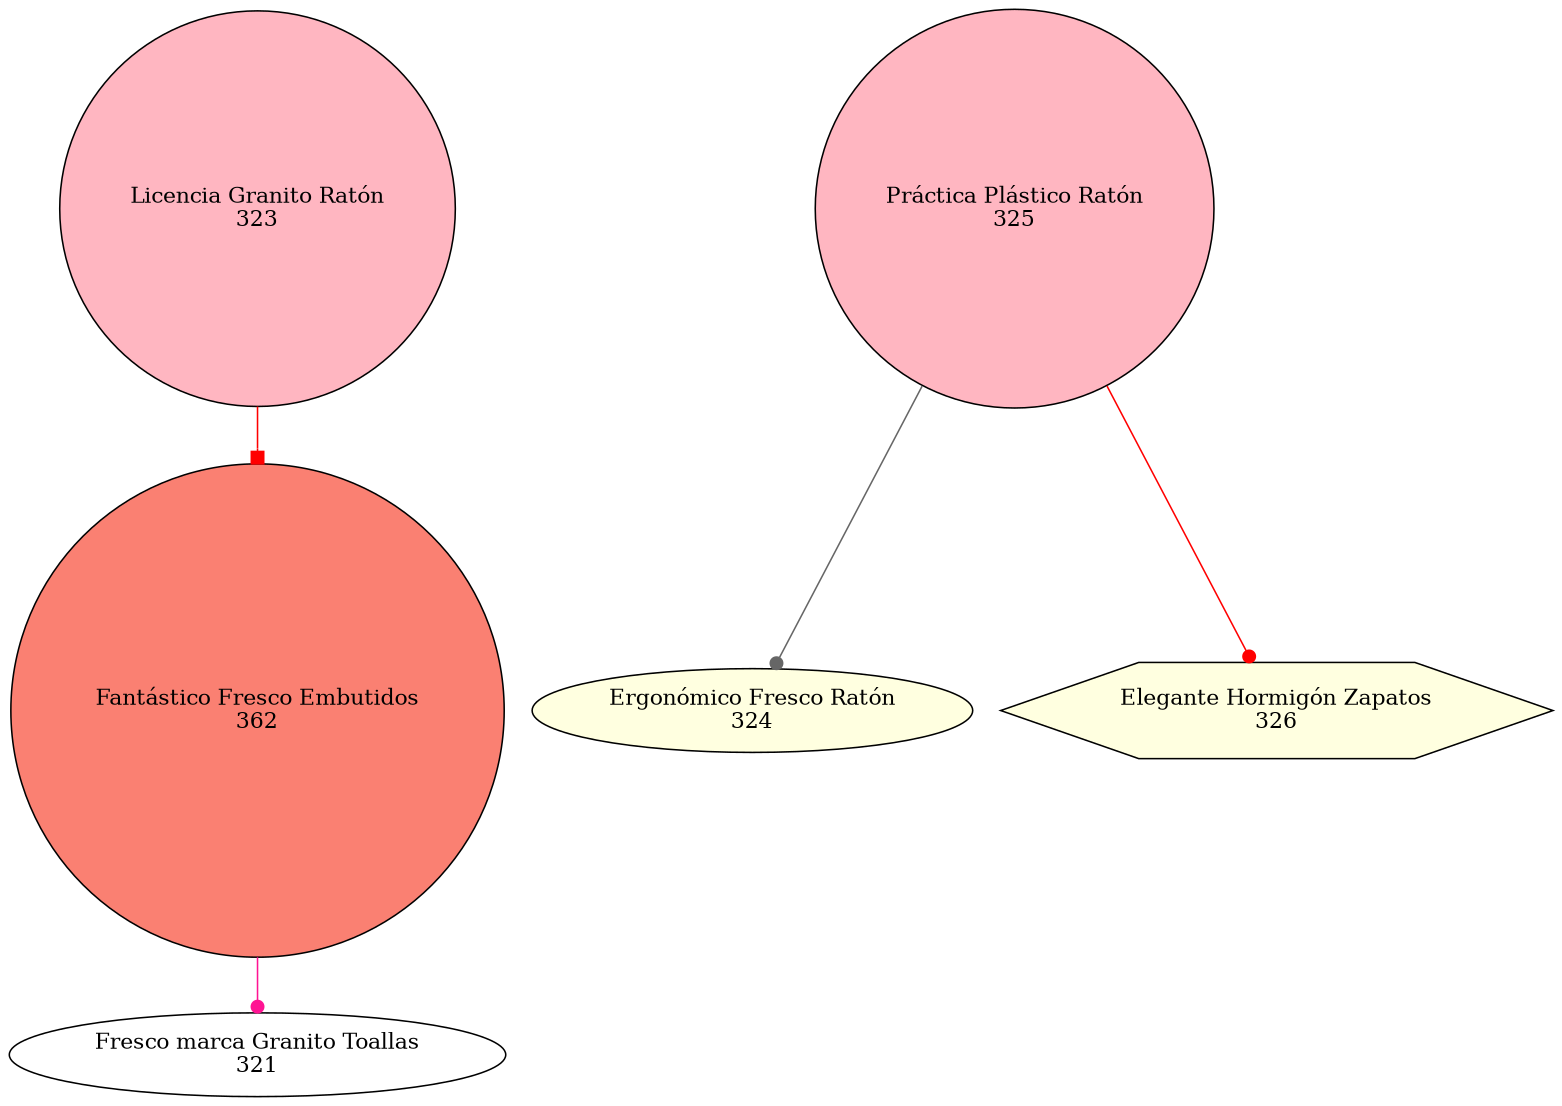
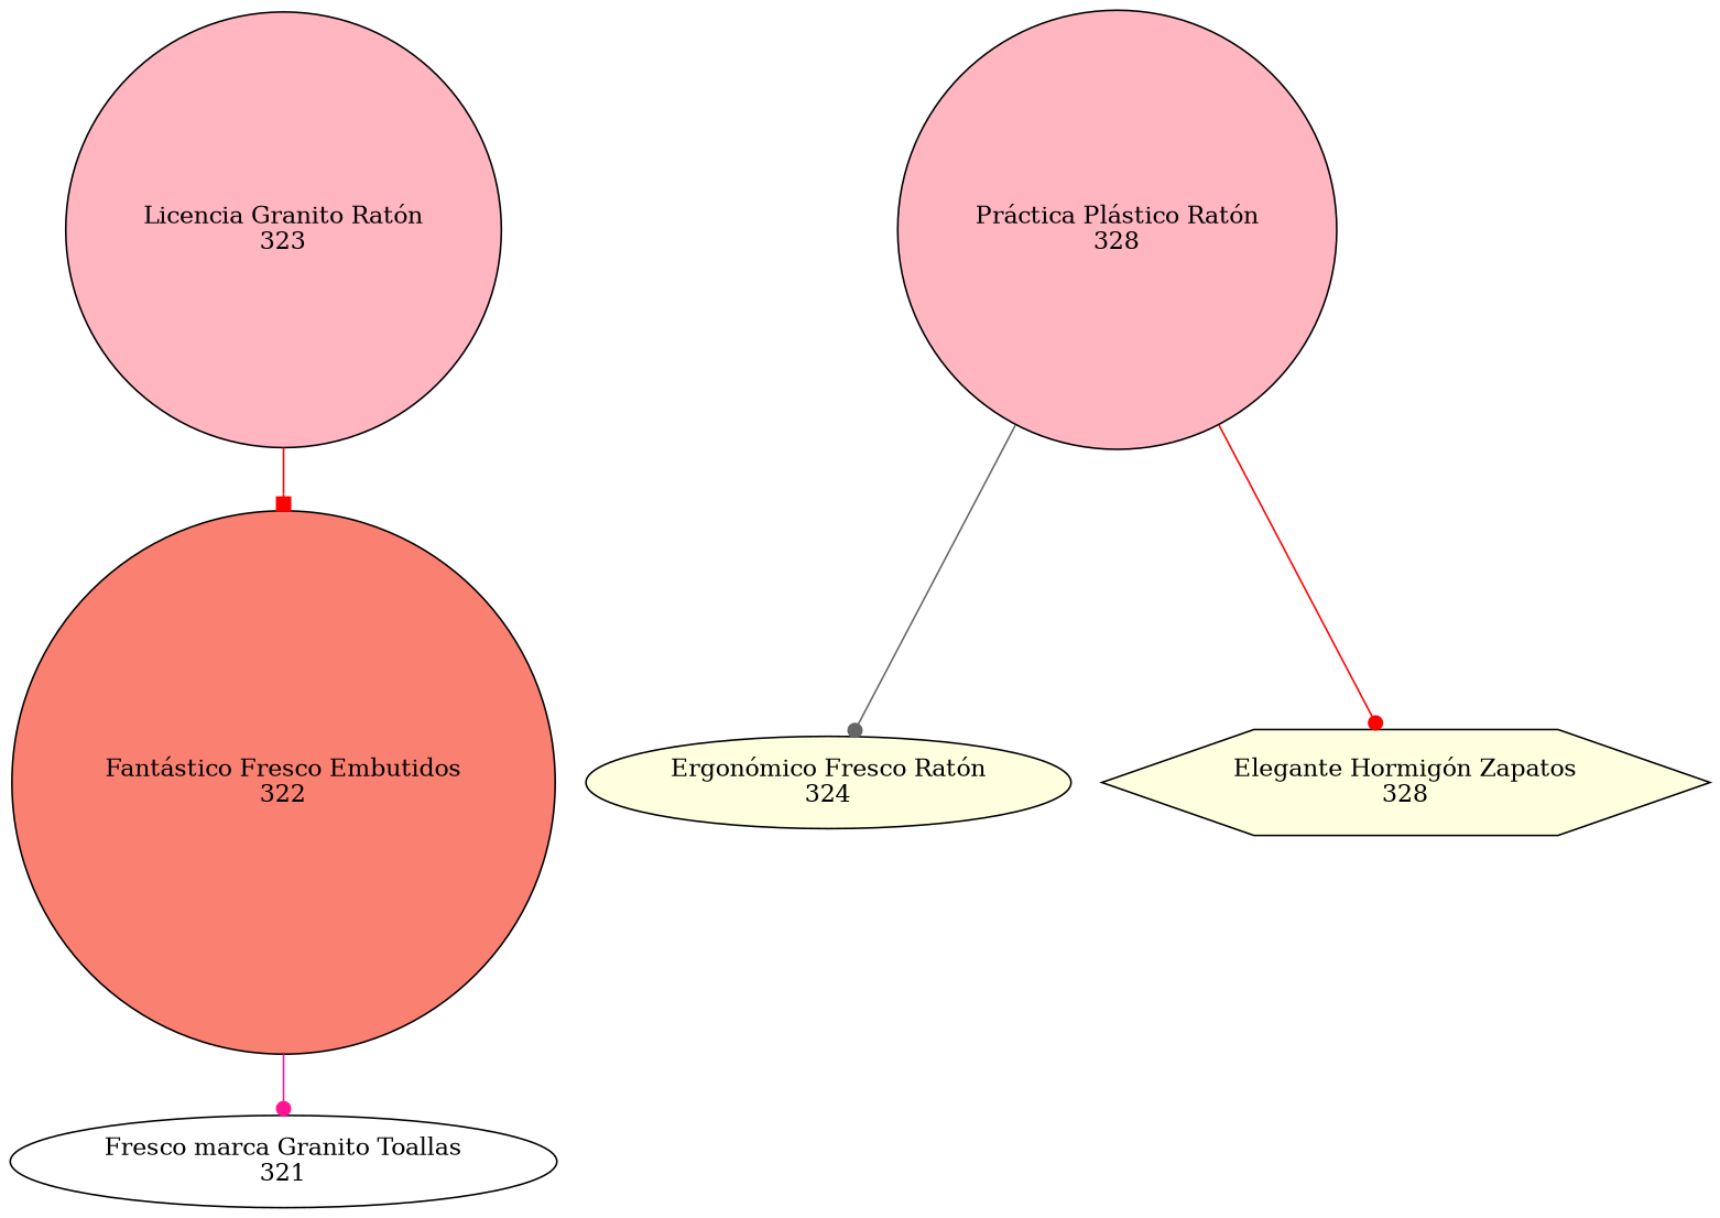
  digraph {
    node [fillcolor=lightpink shape=circle style=filled]
    edge [arrowhead=dot color=red]
    n1 [label="Licencia Granito Ratón\n323"]
-   n2 [fillcolor=salmon label="Fantástico Fresco Embutidos\n362"]
+   n2 [fillcolor=salmon label="Fantástico Fresco Embutidos\n322"]
    n3 [fillcolor=white label="Fresco marca Granito Toallas\n321" shape=ellipse]
-   n4 [label="Práctica Plástico Ratón\n325"]
+   n4 [label="Práctica Plástico Ratón\n328"]
    n5 [fillcolor=lightyellow label="Ergonómico Fresco Ratón\n324" shape=ellipse]
-   n6 [fillcolor=lightyellow label="Elegante Hormigón Zapatos\n326" shape=hexagon]
+   n6 [fillcolor=lightyellow label="Elegante Hormigón Zapatos\n328" shape=hexagon]
    n1 -> n2 [arrowhead=box]
    n2 -> n3 [color=deeppink]
    n4 -> n5 [color=gray40]
    n4 -> n6
  }
